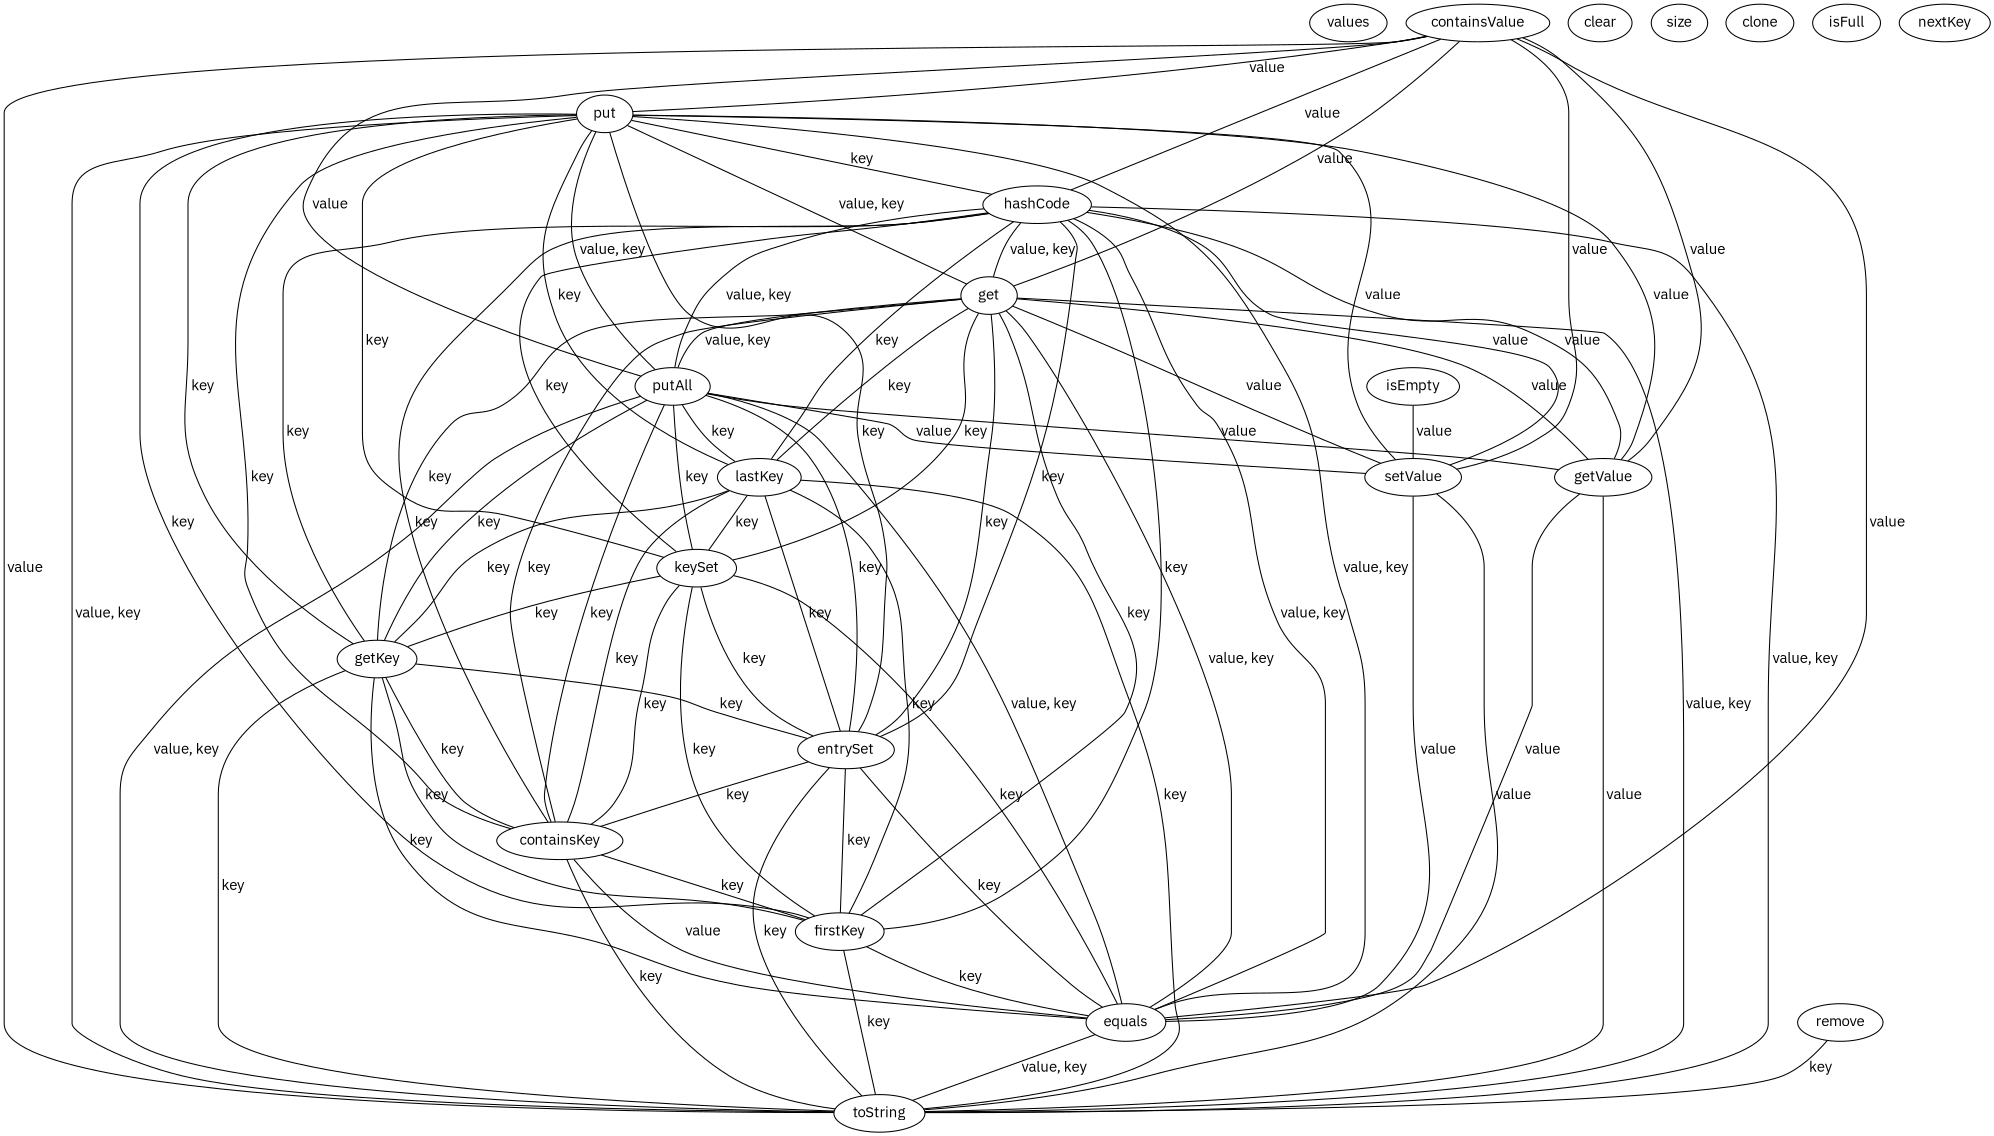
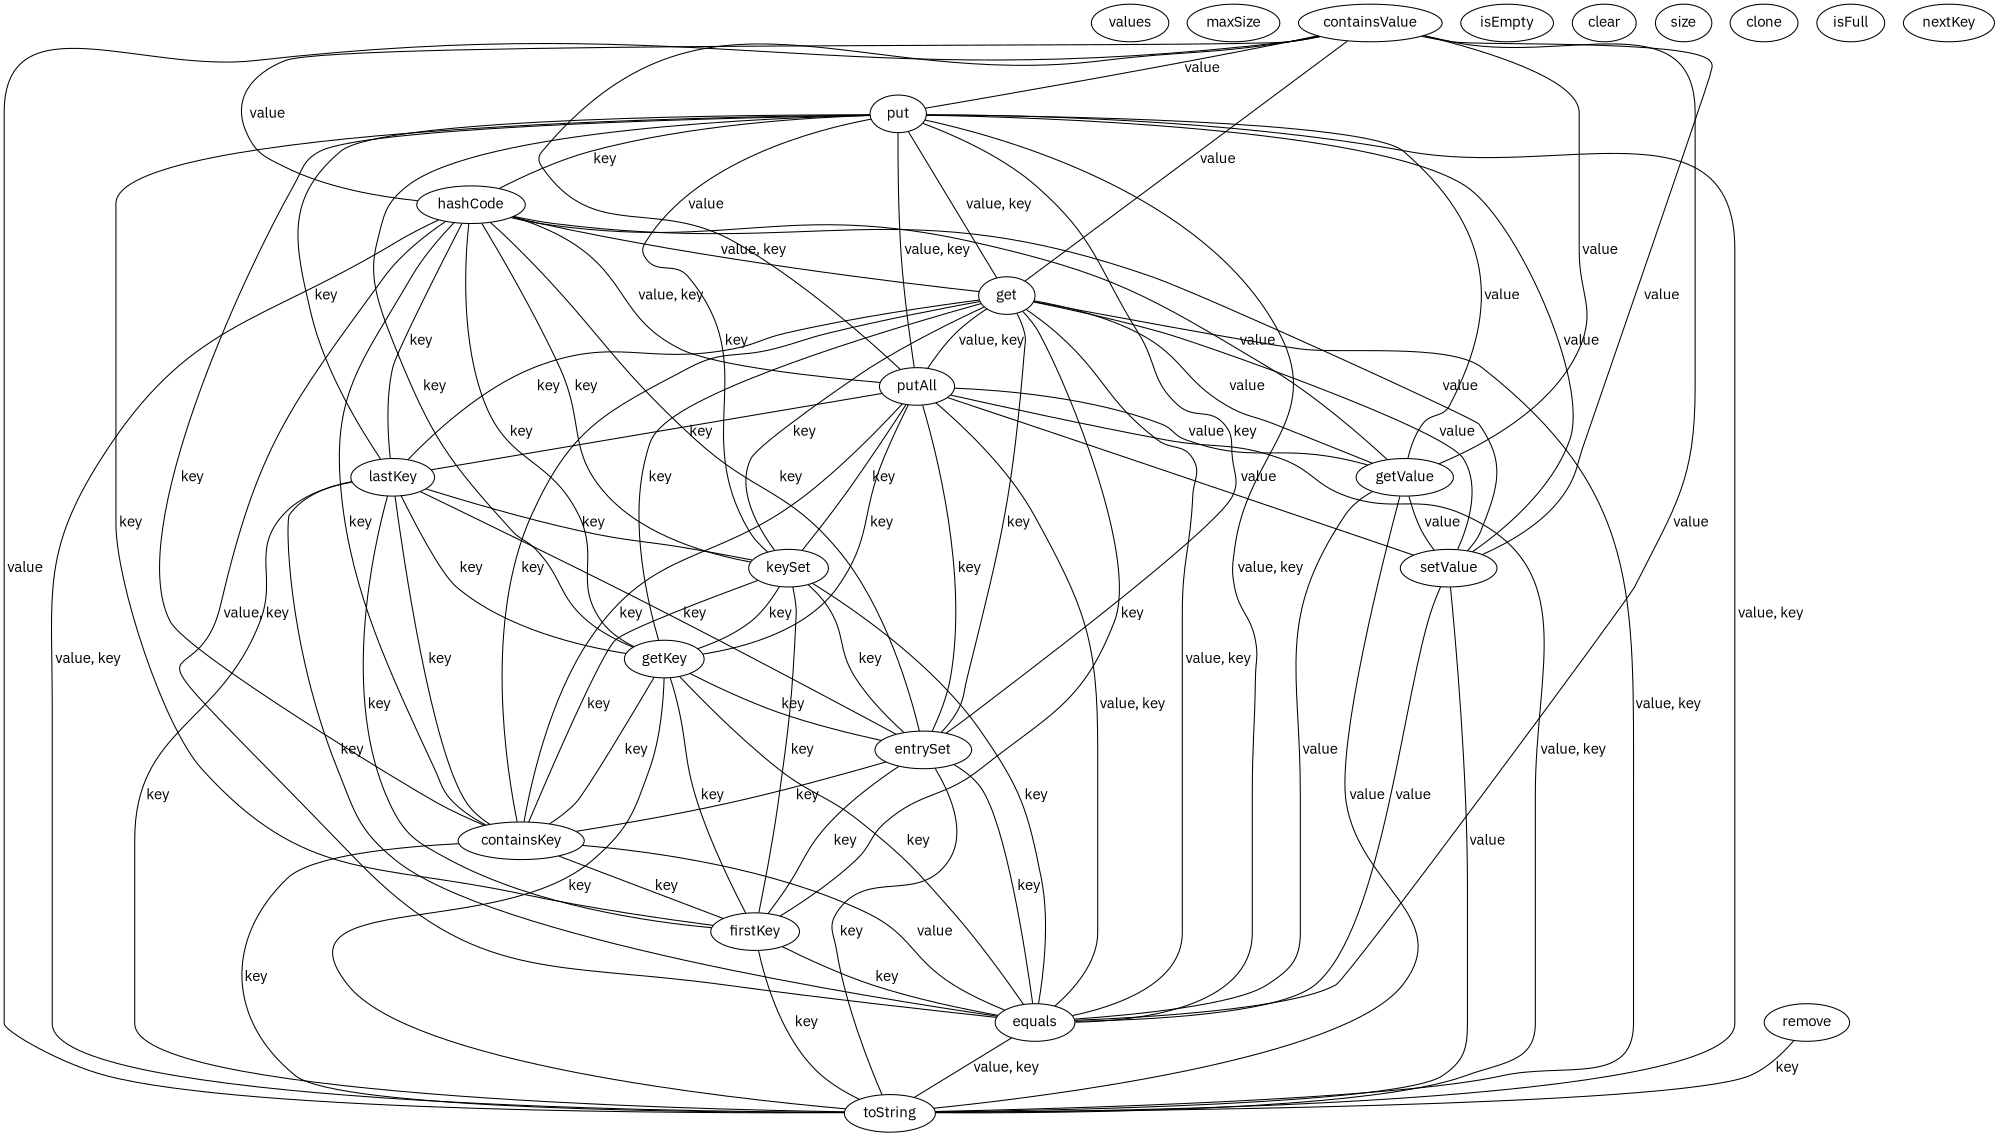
  digraph {
    fontname="IBM Plex Sans"
    node [fontname="IBM Plex Sans"]
    edge [dir=none fontname="IBM Plex Sans"]
    values
+   maxSize
    containsValue
    put
    hashCode
    get
    putAll
    getValue
    setValue
    equals
    toString
    lastKey
    keySet
    getKey
    entrySet
    containsKey
    firstKey
    remove
    isEmpty
    clear
    size
    clone
    isFull
    nextKey
    containsValue -> put [label=" value"]
    containsValue -> hashCode [label=" value"]
    containsValue -> get [label=" value"]
    containsValue -> putAll [label=" value"]
    containsValue -> getValue [label=" value"]
    containsValue -> setValue [label=" value"]
    containsValue -> equals [label=" value"]
    containsValue -> toString [label=" value"]
    put -> hashCode [label=" key"]
    put -> get [label=" value, key"]
    put -> putAll [label=" value, key"]
    put -> getValue [label=" value"]
    put -> setValue [label=" value"]
    put -> equals [label=" value, key"]
    put -> toString [label=" value, key"]
    put -> lastKey [label=" key"]
    put -> keySet [label=" key"]
    put -> getKey [label=" key"]
    put -> entrySet [label=" key"]
    put -> containsKey [label=" key"]
    put -> firstKey [label=" key"]
    hashCode -> get [label=" value, key"]
    hashCode -> putAll [label=" value, key"]
    hashCode -> getValue [label=" value"]
    hashCode -> setValue [label=" value"]
    hashCode -> equals [label=" value, key"]
    hashCode -> toString [label=" value, key"]
    hashCode -> lastKey [label=" key"]
    hashCode -> keySet [label=" key"]
    hashCode -> getKey [label=" key"]
    hashCode -> entrySet [label=" key"]
    hashCode -> containsKey [label=" key"]
-   hashCode -> firstKey [label=" key"]
    get -> putAll [label=" value, key"]
    get -> getValue [label=" value"]
    get -> setValue [label=" value"]
    get -> equals [label=" value, key"]
    get -> toString [label=" value, key"]
    get -> lastKey [label=" key"]
    get -> keySet [label=" key"]
    get -> getKey [label=" key"]
    get -> entrySet [label=" key"]
    get -> containsKey [label=" key"]
    get -> firstKey [label=" key"]
    putAll -> getValue [label=" value"]
    putAll -> setValue [label=" value"]
    putAll -> equals [label=" value, key"]
    putAll -> toString [label=" value, key"]
    putAll -> lastKey [label=" key"]
    putAll -> keySet [label=" key"]
    putAll -> getKey [label=" key"]
    putAll -> entrySet [label=" key"]
    putAll -> containsKey [label=" key"]
-   isEmpty -> setValue [label=" value"]
+   getValue -> setValue [label=" value"]
    getValue -> equals [label=" value"]
    getValue -> toString [label=" value"]
    setValue -> equals [label=" value"]
    setValue -> toString [label=" value"]
    equals -> toString [label=" value, key"]
+   lastKey -> equals [label=" key"]
    lastKey -> toString [label=" key"]
    lastKey -> keySet [label=" key"]
    lastKey -> getKey [label=" key"]
    lastKey -> entrySet [label=" key"]
    lastKey -> containsKey [label=" key"]
    lastKey -> firstKey [label=" key"]
    keySet -> equals [label=" key"]
    keySet -> getKey [label=" key"]
    keySet -> entrySet [label=" key"]
    keySet -> containsKey [label=" key"]
    keySet -> firstKey [label=" key"]
    getKey -> equals [label=" key"]
    getKey -> toString [label=" key"]
    getKey -> entrySet [label=" key"]
    getKey -> containsKey [label=" key"]
    getKey -> firstKey [label=" key"]
    entrySet -> equals [label=" key"]
    entrySet -> toString [label=" key"]
    entrySet -> containsKey [label=" key"]
    entrySet -> firstKey [label=" key"]
    containsKey -> equals [label=" value"]
    containsKey -> toString [label=" key"]
    containsKey -> firstKey [label=" key"]
    firstKey -> equals [label=" key"]
    firstKey -> toString [label=" key"]
    remove -> toString [label=" key"]
  }
